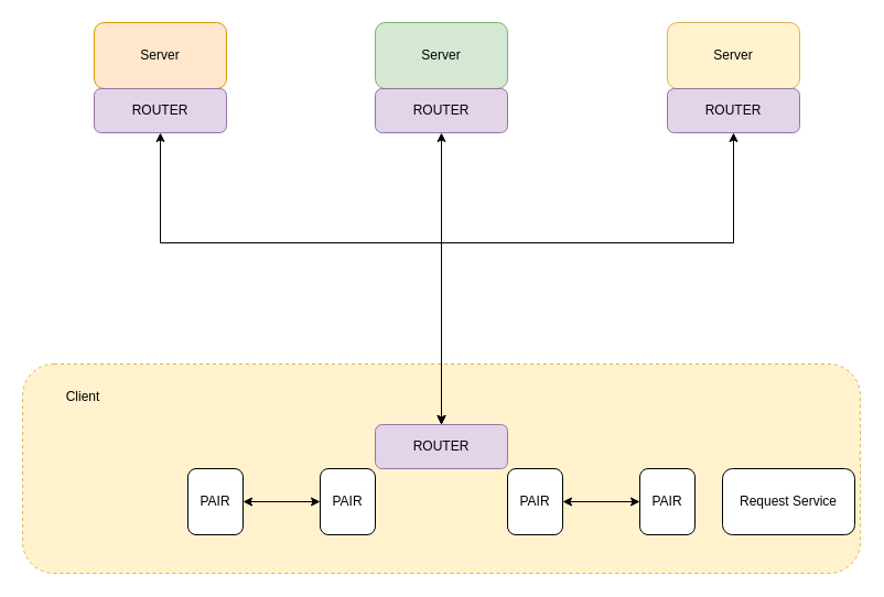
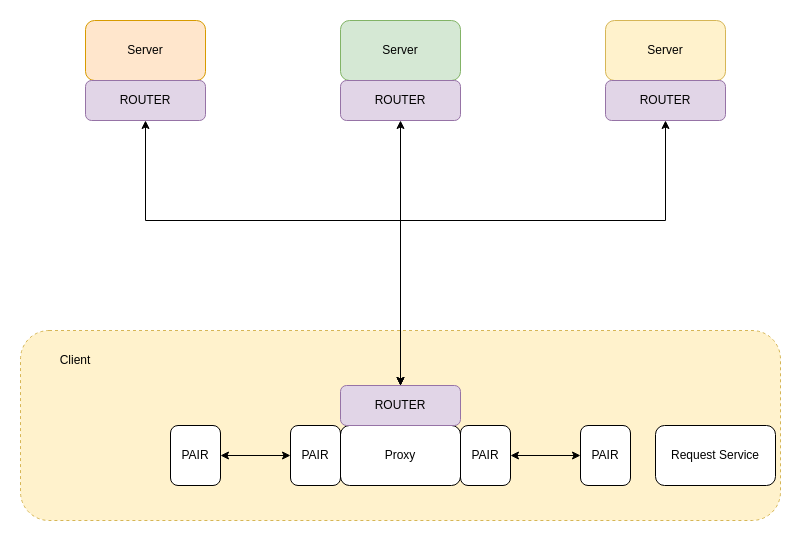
  <mxCell id="0" />
  <mxCell id="1" parent="0" />
  <mxCell id="2" value="" style="rounded=1;whiteSpace=wrap;html=1;fillColor=#fff2cc;strokeColor=#d6b656;dashed=1;" vertex="1" parent="1"><mxGeometry x="20" y="330" width="760" height="190" as="geometry" /></mxCell>
  <mxCell id="3" value="Server" style="rounded=1;whiteSpace=wrap;html=1;fillColor=#d5e8d4;strokeColor=#82b366;" vertex="1" parent="1"><mxGeometry x="340" y="20" width="120" height="60" as="geometry" /></mxCell>
  <mxCell id="4" value="ROUTER" style="rounded=1;whiteSpace=wrap;html=1;fillColor=#e1d5e7;strokeColor=#9673a6;" vertex="1" parent="1"><mxGeometry x="340" y="80" width="120" height="40" as="geometry" /></mxCell>
  <mxCell id="5" value="Server" style="rounded=1;whiteSpace=wrap;html=1;fillColor=#ffe6cc;strokeColor=#d79b00;" vertex="1" parent="1"><mxGeometry x="85" y="20" width="120" height="60" as="geometry" /></mxCell>
  <mxCell id="6" value="ROUTER" style="rounded=1;whiteSpace=wrap;html=1;fillColor=#e1d5e7;strokeColor=#9673a6;" vertex="1" parent="1"><mxGeometry x="85" y="80" width="120" height="40" as="geometry" /></mxCell>
  <mxCell id="7" value="Server" style="rounded=1;whiteSpace=wrap;html=1;fillColor=#fff2cc;strokeColor=#d6b656;" vertex="1" parent="1"><mxGeometry x="605" y="20" width="120" height="60" as="geometry" /></mxCell>
  <mxCell id="8" value="ROUTER" style="rounded=1;whiteSpace=wrap;html=1;fillColor=#e1d5e7;strokeColor=#9673a6;" vertex="1" parent="1"><mxGeometry x="605" y="80" width="120" height="40" as="geometry" /></mxCell>
  <mxCell id="9" value="" style="endArrow=classic;startArrow=classic;html=1;rounded=0;entryX=0.5;entryY=1;entryDx=0;entryDy=0;exitX=0.5;exitY=0;exitDx=0;exitDy=0;" edge="1" parent="1" source="21" target="6"><mxGeometry width="50" height="50" relative="1" as="geometry"><mxPoint x="400" y="320" as="sourcePoint" /><mxPoint x="425" y="350" as="targetPoint" /><Array as="points"><mxPoint x="400" y="220" /><mxPoint x="145" y="220" /></Array></mxGeometry></mxCell>
  <mxCell id="10" value="" style="endArrow=classic;startArrow=classic;html=1;rounded=0;entryX=0.5;entryY=1;entryDx=0;entryDy=0;exitX=0.5;exitY=0;exitDx=0;exitDy=0;" edge="1" parent="1" source="21" target="4"><mxGeometry width="50" height="50" relative="1" as="geometry"><mxPoint x="400" y="320" as="sourcePoint" /><mxPoint x="425" y="350" as="targetPoint" /></mxGeometry></mxCell>
  <mxCell id="11" value="" style="endArrow=classic;startArrow=classic;html=1;rounded=0;entryX=0.5;entryY=1;entryDx=0;entryDy=0;exitX=0.5;exitY=0;exitDx=0;exitDy=0;" edge="1" parent="1" source="21" target="8"><mxGeometry width="50" height="50" relative="1" as="geometry"><mxPoint x="400" y="320" as="sourcePoint" /><mxPoint x="425" y="350" as="targetPoint" /><Array as="points"><mxPoint x="400" y="220" /><mxPoint x="665" y="220" /></Array></mxGeometry></mxCell>
+ <mxCell id="12" value="Proxy" style="rounded=1;whiteSpace=wrap;html=1;" vertex="1" parent="1"><mxGeometry x="340" y="425" width="120" height="60" as="geometry" /></mxCell>
  <mxCell id="13" value="Request Service" style="rounded=1;whiteSpace=wrap;html=1;" vertex="1" parent="1"><mxGeometry x="655" y="425" width="120" height="60" as="geometry" /></mxCell>
  <mxCell id="14" value="PAIR" style="rounded=1;whiteSpace=wrap;html=1;" vertex="1" parent="1"><mxGeometry x="170" y="425" width="50" height="60" as="geometry" /></mxCell>
  <mxCell id="15" value="PAIR" style="rounded=1;whiteSpace=wrap;html=1;" vertex="1" parent="1"><mxGeometry x="290" y="425" width="50" height="60" as="geometry" /></mxCell>
  <mxCell id="16" value="PAIR" style="rounded=1;whiteSpace=wrap;html=1;" vertex="1" parent="1"><mxGeometry x="460" y="425" width="50" height="60" as="geometry" /></mxCell>
  <mxCell id="17" value="PAIR" style="rounded=1;whiteSpace=wrap;html=1;" vertex="1" parent="1"><mxGeometry x="580" y="425" width="50" height="60" as="geometry" /></mxCell>
  <mxCell id="18" value="" style="endArrow=classic;startArrow=classic;html=1;rounded=0;exitX=1;exitY=0.5;exitDx=0;exitDy=0;entryX=0;entryY=0.5;entryDx=0;entryDy=0;" edge="1" parent="1" source="14" target="15"><mxGeometry width="50" height="50" relative="1" as="geometry"><mxPoint x="390" y="225" as="sourcePoint" /><mxPoint x="440" y="175" as="targetPoint" /></mxGeometry></mxCell>
  <mxCell id="19" value="" style="endArrow=classic;startArrow=classic;html=1;rounded=0;exitX=1;exitY=0.5;exitDx=0;exitDy=0;entryX=0;entryY=0.5;entryDx=0;entryDy=0;" edge="1" parent="1" source="16" target="17"><mxGeometry width="50" height="50" relative="1" as="geometry"><mxPoint x="390" y="225" as="sourcePoint" /><mxPoint x="440" y="175" as="targetPoint" /></mxGeometry></mxCell>
  <mxCell id="20" value="Client" style="text;html=1;align=center;verticalAlign=middle;whiteSpace=wrap;rounded=0;" vertex="1" parent="1"><mxGeometry x="45" y="345" width="60" height="30" as="geometry" /></mxCell>
  <mxCell id="21" value="ROUTER" style="rounded=1;whiteSpace=wrap;html=1;fillColor=#e1d5e7;strokeColor=#9673a6;" vertex="1" parent="1"><mxGeometry x="340" y="385" width="120" height="40" as="geometry" /></mxCell>
